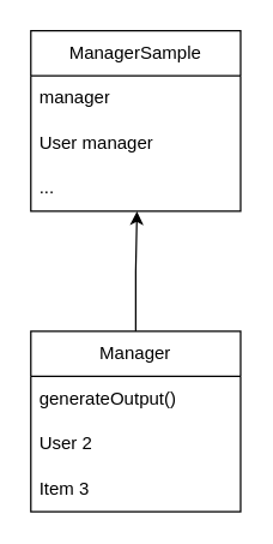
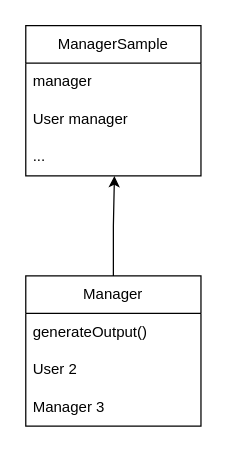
  <mxCell id="0" />
  <mxCell id="1" parent="0" />
  <mxCell id="2" value="ManagerSample" style="swimlane;fontStyle=0;childLayout=stackLayout;horizontal=1;startSize=30;horizontalStack=0;resizeParent=1;resizeParentMax=0;resizeLast=0;collapsible=1;marginBottom=0;whiteSpace=wrap;html=1;" vertex="1" parent="1"><mxGeometry x="20" y="20" width="140" height="120" as="geometry" /></mxCell>
  <mxCell id="3" value="manager" style="text;strokeColor=none;fillColor=none;align=left;verticalAlign=middle;spacingLeft=4;spacingRight=4;overflow=hidden;points=[[0,0.5],[1,0.5]];portConstraint=eastwest;rotatable=0;whiteSpace=wrap;html=1;" vertex="1" parent="2"><mxGeometry y="30" width="140" height="30" as="geometry" /></mxCell>
  <mxCell id="4" value="User manager" style="text;strokeColor=none;fillColor=none;align=left;verticalAlign=middle;spacingLeft=4;spacingRight=4;overflow=hidden;points=[[0,0.5],[1,0.5]];portConstraint=eastwest;rotatable=0;whiteSpace=wrap;html=1;" vertex="1" parent="2"><mxGeometry y="60" width="140" height="30" as="geometry" /></mxCell>
  <mxCell id="5" value="..." style="text;strokeColor=none;fillColor=none;align=left;verticalAlign=middle;spacingLeft=4;spacingRight=4;overflow=hidden;points=[[0,0.5],[1,0.5]];portConstraint=eastwest;rotatable=0;whiteSpace=wrap;html=1;" vertex="1" parent="2"><mxGeometry y="90" width="140" height="30" as="geometry" /></mxCell>
  <mxCell id="6" value="Manager" style="swimlane;fontStyle=0;childLayout=stackLayout;horizontal=1;startSize=30;horizontalStack=0;resizeParent=1;resizeParentMax=0;resizeLast=0;collapsible=1;marginBottom=0;whiteSpace=wrap;html=1;" vertex="1" parent="1"><mxGeometry x="20" y="220" width="140" height="120" as="geometry" /></mxCell>
  <mxCell id="7" value="generateOutput()" style="text;strokeColor=none;fillColor=none;align=left;verticalAlign=middle;spacingLeft=4;spacingRight=4;overflow=hidden;points=[[0,0.5],[1,0.5]];portConstraint=eastwest;rotatable=0;whiteSpace=wrap;html=1;" vertex="1" parent="6"><mxGeometry y="30" width="140" height="30" as="geometry" /></mxCell>
  <mxCell id="8" value="User 2" style="text;strokeColor=none;fillColor=none;align=left;verticalAlign=middle;spacingLeft=4;spacingRight=4;overflow=hidden;points=[[0,0.5],[1,0.5]];portConstraint=eastwest;rotatable=0;whiteSpace=wrap;html=1;" vertex="1" parent="6"><mxGeometry y="60" width="140" height="30" as="geometry" /></mxCell>
- <mxCell id="9" value="Item 3" style="text;strokeColor=none;fillColor=none;align=left;verticalAlign=middle;spacingLeft=4;spacingRight=4;overflow=hidden;points=[[0,0.5],[1,0.5]];portConstraint=eastwest;rotatable=0;whiteSpace=wrap;html=1;" vertex="1" parent="6"><mxGeometry y="90" width="140" height="30" as="geometry" /></mxCell>
+ <mxCell id="9" value="Manager 3" style="text;strokeColor=none;fillColor=none;align=left;verticalAlign=middle;spacingLeft=4;spacingRight=4;overflow=hidden;points=[[0,0.5],[1,0.5]];portConstraint=eastwest;rotatable=0;whiteSpace=wrap;html=1;" vertex="1" parent="6"><mxGeometry y="90" width="140" height="30" as="geometry" /></mxCell>
  <mxCell id="10" style="edgeStyle=orthogonalEdgeStyle;rounded=0;orthogonalLoop=1;jettySize=auto;html=1;entryX=0.506;entryY=1.007;entryDx=0;entryDy=0;entryPerimeter=0;" edge="1" parent="1" source="6" target="5"><mxGeometry relative="1" as="geometry" /></mxCell>
